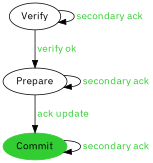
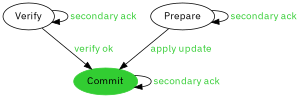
  digraph {
    fontname="IBM Plex Sans"
    node [fontname="IBM Plex Sans"]
    edge [fontcolor=limegreen fontname="IBM Plex Sans"]
    Verify
    Prepare
    Commit [color=limegreen style=filled]
    Verify -> Verify [label=" secondary ack"]
-   Verify -> Prepare [label=" verify ok"]
+   Verify -> Commit [label=" verify ok"]
    Prepare -> Prepare [label=" secondary ack"]
-   Prepare -> Commit [label=" ack update"]
+   Prepare -> Commit [label=" apply update"]
    Commit -> Commit [label=" secondary ack"]
  }
